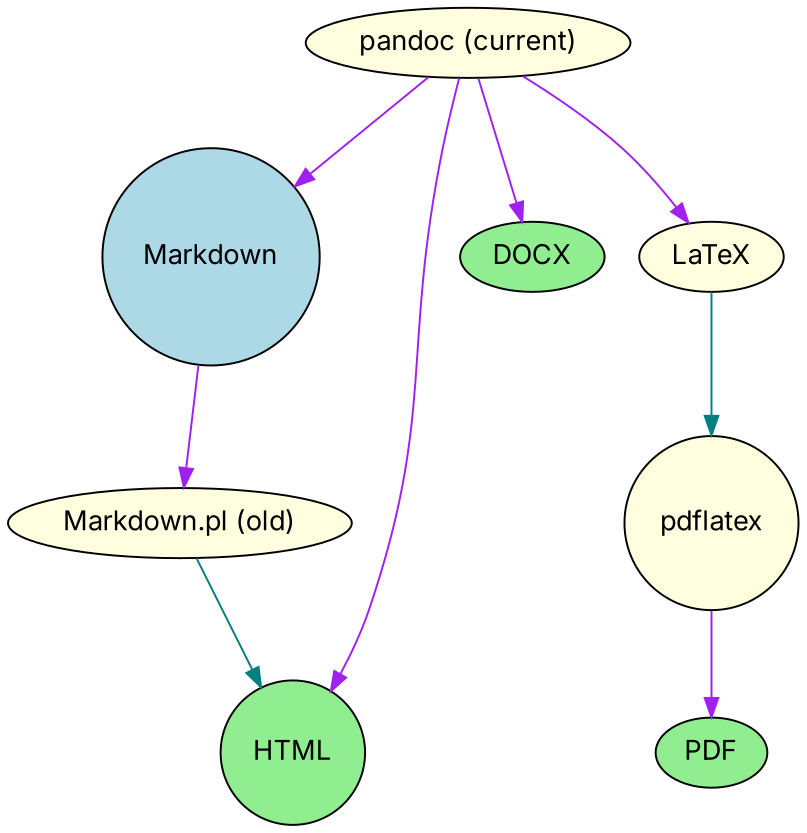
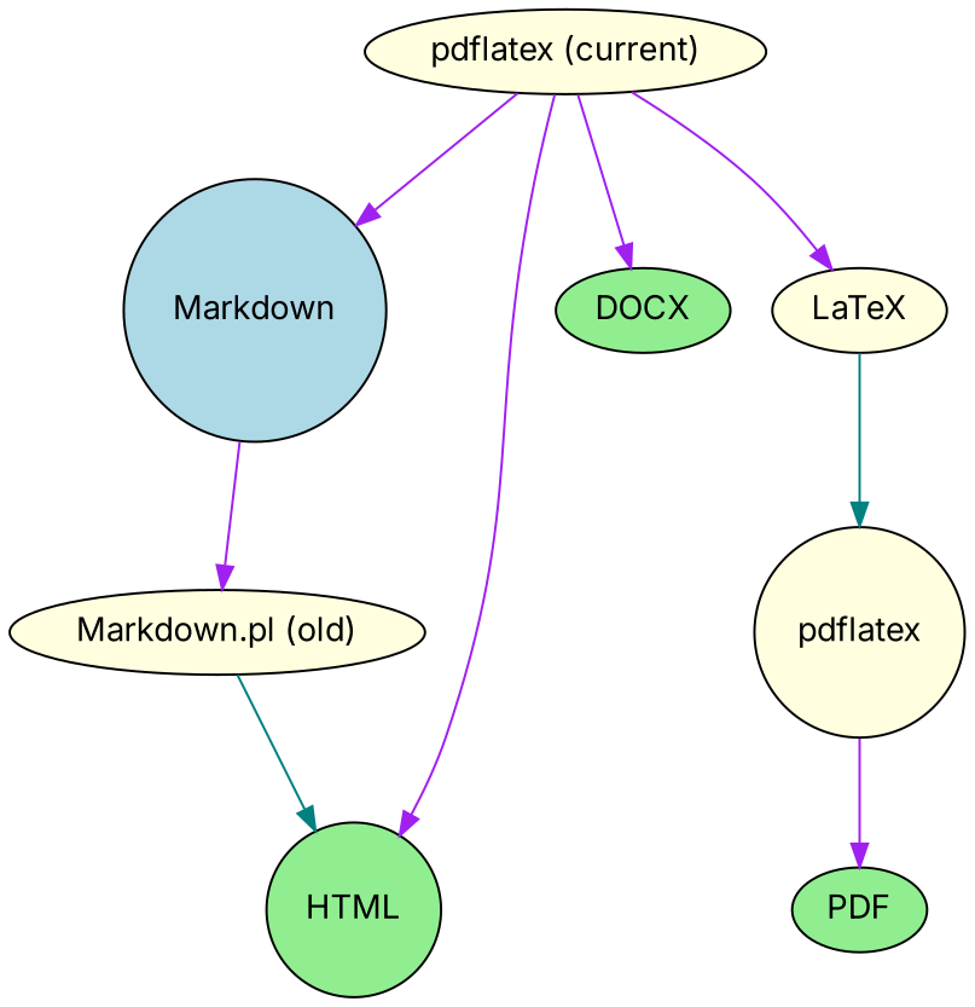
  digraph {
    fontname=Inter
    rankdir=TB
    node [fillcolor=lightyellow fontname=Inter shape=ellipse style=filled]
    edge [color=purple fontname=Inter]
    n1 [fillcolor=lightblue label=Markdown shape=circle]
    n2 [label="Markdown.pl (old)"]
    HTML [fillcolor=lightgreen shape=circle]
-   n4 [label="pandoc (current)"]
+   n4 [label="pdflatex (current)"]
    DOCX [fillcolor=lightgreen]
    LaTeX
    n7 [label=pdflatex shape=circle]
    PDF [fillcolor=lightgreen]
    n1 -> n2
    n2 -> HTML [color=teal]
    n4 -> n1
    n4 -> HTML
    n4 -> DOCX
    n4 -> LaTeX
    LaTeX -> n7 [color=teal]
    n7 -> PDF
  }
